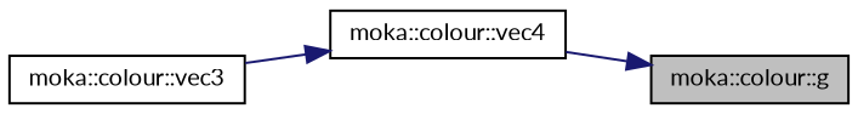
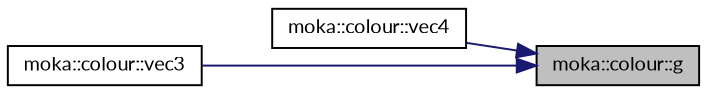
  digraph {
    fontname=Lato
    rankdir=RL
    node [color=black fillcolor=white fontname=Lato fontsize=10 shape=record style=filled]
    edge [color=midnightblue dir=back fontname=Lato fontsize=10 labelfontname=Helvetica labelfontsize=10 style=solid]
    n1 [fillcolor=grey75 fontcolor=black height=0.2 label="moka::colour::g" width=0.4]
    n2 [height=0.2 label="moka::colour::vec4" width=0.4]
    n3 [height=0.2 label="moka::colour::vec3" width=0.4]
    n1 -> n2
-   n2 -> n3
+   n1 -> n3
  }
